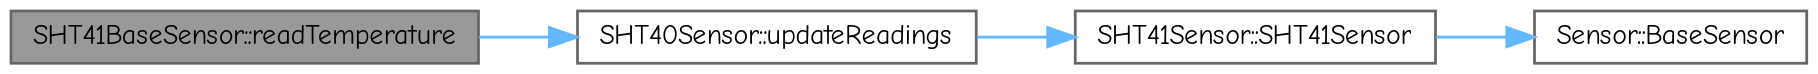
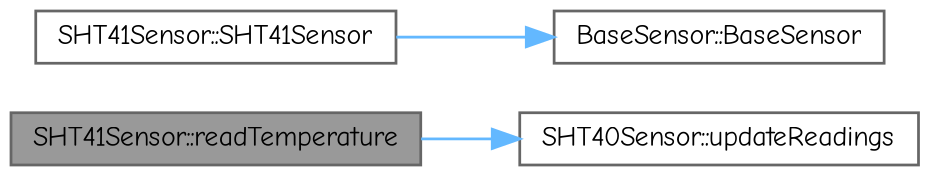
  digraph {
    fontname="Comic Neue"
    rankdir=LR
    node [color=grey40 fillcolor=white fontname="Comic Neue" fontsize=10 shape=box style=filled]
    edge [color=steelblue1 fontname="Comic Neue" fontsize=10 labelfontname=Helvetica labelfontsize=10 style=solid]
-   n1 [color=gray40 fillcolor=grey60 fontcolor=black height=0.2 label="SHT41BaseSensor::readTemperature" width=0.4]
+   n1 [color=gray40 fillcolor=grey60 fontcolor=black height=0.2 label="SHT41Sensor::readTemperature" width=0.4]
    n2 [height=0.2 label="SHT40Sensor::updateReadings" width=0.4]
    n3 [height=0.2 label="SHT41Sensor::SHT41Sensor" width=0.4]
-   n4 [height=0.2 label="Sensor::BaseSensor" width=0.4]
+   n4 [height=0.2 label="BaseSensor::BaseSensor" width=0.4]
    n1 -> n2
-   n2 -> n3
    n3 -> n4
  }
